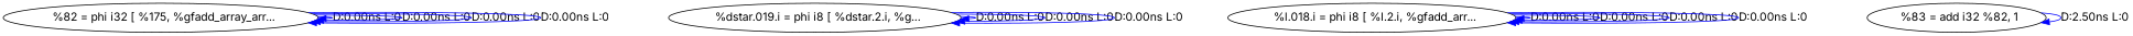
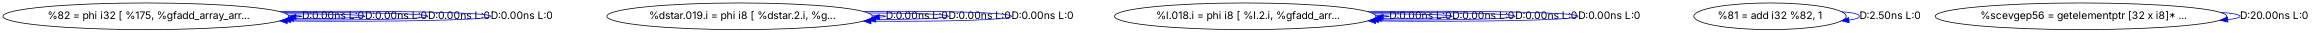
  digraph {
    fontname=Inter
    node [fontname=Inter]
    edge [color=blue fontname=Inter]
    n1 [label="  %82 = phi i32 [ %175, %gfadd_array_arr..."]
    n2 [label="  %dstar.019.i = phi i8 [ %dstar.2.i, %g..."]
    n3 [label="  %l.018.i = phi i8 [ %l.2.i, %gfadd_arr..."]
-   n4 [label="  %83 = add i32 %82, 1"]
+   n4 [label="%81 = add i32 %82, 1"]
+   n5 [label="  %scevgep56 = getelementptr [32 x i8]* ..."]
    n1 -> n1 [label="D:0.00ns L:0"]
    n1 -> n1 [label="D:0.00ns L:0"]
    n1 -> n1 [label="D:0.00ns L:0"]
    n1 -> n1 [label="D:0.00ns L:0"]
    n2 -> n2 [label="D:0.00ns L:0"]
    n2 -> n2 [label="D:0.00ns L:0"]
    n2 -> n2 [label="D:0.00ns L:0"]
    n3 -> n3 [label="D:0.00ns L:0"]
    n3 -> n3 [label="D:0.00ns L:0"]
    n3 -> n3 [label="D:0.00ns L:0"]
    n3 -> n3 [label="D:0.00ns L:0"]
    n4 -> n4 [label="D:2.50ns L:0"]
+   n5 -> n5 [label="D:20.00ns L:0"]
  }
